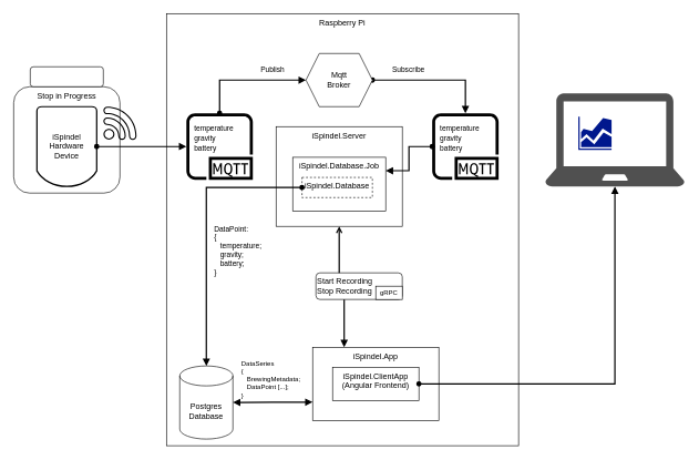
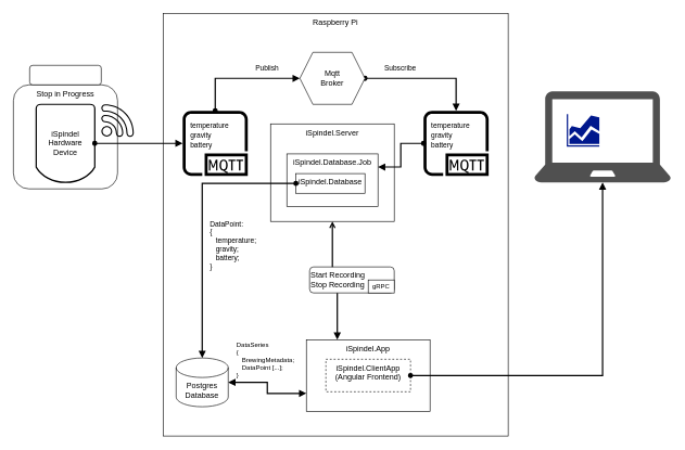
  <mxCell id="0" />
  <mxCell id="1" parent="0" />
  <mxCell id="2" value="Raspberry Pi" style="rounded=0;whiteSpace=wrap;html=1;verticalAlign=top;" vertex="1" parent="1"><mxGeometry x="250" y="20" width="530" height="650" as="geometry" /></mxCell>
- <mxCell id="3" value="Postgres&lt;br&gt;Database" style="shape=cylinder3;whiteSpace=wrap;html=1;boundedLbl=1;backgroundOutline=1;size=15;" vertex="1" parent="1"><mxGeometry x="270" y="550" width="80" height="110" as="geometry" /></mxCell>
+ <mxCell id="3" value="Postgres&lt;br&gt;Database" style="shape=cylinder3;whiteSpace=wrap;html=1;boundedLbl=1;backgroundOutline=1;size=15;" vertex="1" parent="1"><mxGeometry x="270" y="550" width="80" height="75" as="geometry" /></mxCell>
  <mxCell id="4" value="Subscribe" style="edgeStyle=orthogonalEdgeStyle;rounded=0;orthogonalLoop=1;jettySize=auto;html=1;exitX=1;exitY=0.5;exitDx=0;exitDy=0;startArrow=oval;startFill=1;endArrow=block;endFill=1;strokeWidth=2;align=left;" edge="1" parent="1" source="5" target="17"><mxGeometry x="-0.707" y="15" relative="1" as="geometry"><mxPoint as="offset" /></mxGeometry></mxCell>
  <mxCell id="5" value="Mqtt&lt;br&gt;Broker" style="shape=hexagon;perimeter=hexagonPerimeter2;whiteSpace=wrap;html=1;fixedSize=1;" vertex="1" parent="1"><mxGeometry x="460" y="80" width="100" height="80" as="geometry" /></mxCell>
  <mxCell id="6" value="Publish" style="edgeStyle=orthogonalEdgeStyle;rounded=0;orthogonalLoop=1;jettySize=auto;html=1;exitX=0.5;exitY=0;exitDx=0;exitDy=0;exitPerimeter=0;entryX=0;entryY=0.5;entryDx=0;entryDy=0;endArrow=block;endFill=1;strokeWidth=2;startArrow=oval;startFill=1;align=left;" edge="1" parent="1" source="14" target="5"><mxGeometry x="0.22" y="15" relative="1" as="geometry"><mxPoint as="offset" /></mxGeometry></mxCell>
  <mxCell id="7" value="" style="group" vertex="1" connectable="0" parent="1"><mxGeometry x="20" y="100" width="185" height="190" as="geometry" /></mxCell>
  <mxCell id="8" value="Stop in Progress" style="rounded=1;whiteSpace=wrap;html=1;verticalAlign=top;" vertex="1" parent="7"><mxGeometry y="30" width="160" height="160" as="geometry" /></mxCell>
  <mxCell id="9" value="" style="rounded=1;whiteSpace=wrap;html=1;" vertex="1" parent="7"><mxGeometry x="25" width="110" height="30" as="geometry" /></mxCell>
  <mxCell id="10" value="iSpindel&lt;br&gt;Hardware&lt;br&gt;Device" style="strokeWidth=2;html=1;shape=mxgraph.flowchart.delay;whiteSpace=wrap;rotation=0;direction=south;verticalAlign=middle;" vertex="1" parent="7"><mxGeometry x="35" y="60" width="90" height="120" as="geometry" /></mxCell>
  <mxCell id="11" value="" style="pointerEvents=1;shadow=0;dashed=0;html=1;strokeColor=none;aspect=fixed;labelPosition=center;verticalLabelPosition=bottom;verticalAlign=top;align=center;outlineConnect=0;shape=mxgraph.vvd.wi_fi;fillColor=#000000;" vertex="1" parent="7"><mxGeometry x="135" y="60" width="50" height="50" as="geometry" /></mxCell>
  <mxCell id="12" value="" style="edgeStyle=orthogonalEdgeStyle;rounded=0;orthogonalLoop=1;jettySize=auto;html=1;exitX=0.5;exitY=0;exitDx=0;exitDy=0;exitPerimeter=0;endArrow=block;endFill=1;strokeWidth=2;startArrow=oval;startFill=1;align=left;" edge="1" parent="1" source="10" target="14"><mxGeometry x="0.178" y="-10" relative="1" as="geometry"><mxPoint x="125" y="200" as="sourcePoint" /><mxPoint x="344" y="135" as="targetPoint" /><mxPoint as="offset" /></mxGeometry></mxCell>
  <mxCell id="13" value="" style="group" vertex="1" connectable="0" parent="1"><mxGeometry x="280" y="170" width="100" height="100" as="geometry" /></mxCell>
  <mxCell id="14" value="" style="outlineConnect=0;fontColor=#232F3E;gradientColor=none;strokeColor=none;dashed=0;verticalLabelPosition=bottom;verticalAlign=top;align=center;html=1;fontSize=12;fontStyle=0;aspect=fixed;pointerEvents=1;shape=mxgraph.aws4.mqtt_protocol;fillColor=#000000;" vertex="1" parent="13"><mxGeometry width="100" height="100" as="geometry" /></mxCell>
  <mxCell id="15" value="&lt;span style=&quot;color: rgb(0, 0, 0); font-family: helvetica; font-size: 11px; font-style: normal; font-weight: 400; letter-spacing: normal; text-align: left; text-indent: 0px; text-transform: none; word-spacing: 0px; background-color: rgb(255, 255, 255); display: inline; float: none;&quot;&gt;temperature&lt;/span&gt;&lt;br style=&quot;color: rgb(0, 0, 0); font-family: helvetica; font-size: 11px; font-style: normal; font-weight: 400; letter-spacing: normal; text-align: left; text-indent: 0px; text-transform: none; word-spacing: 0px;&quot;&gt;&lt;span style=&quot;color: rgb(0, 0, 0); font-family: helvetica; font-size: 11px; font-style: normal; font-weight: 400; letter-spacing: normal; text-align: left; text-indent: 0px; text-transform: none; word-spacing: 0px; background-color: rgb(255, 255, 255); display: inline; float: none;&quot;&gt;gravity&lt;/span&gt;&lt;br style=&quot;color: rgb(0, 0, 0); font-family: helvetica; font-size: 11px; font-style: normal; font-weight: 400; letter-spacing: normal; text-align: left; text-indent: 0px; text-transform: none; word-spacing: 0px;&quot;&gt;&lt;span style=&quot;color: rgb(0, 0, 0); font-family: helvetica; font-size: 11px; font-style: normal; font-weight: 400; letter-spacing: normal; text-align: left; text-indent: 0px; text-transform: none; word-spacing: 0px; background-color: rgb(255, 255, 255); display: inline; float: none;&quot;&gt;battery&lt;/span&gt;" style="text;whiteSpace=wrap;html=1;" vertex="1" parent="13"><mxGeometry x="10" y="9" width="80" height="60" as="geometry" /></mxCell>
  <mxCell id="16" value="" style="group" vertex="1" connectable="0" parent="1"><mxGeometry x="650" y="170" width="100" height="100" as="geometry" /></mxCell>
  <mxCell id="17" value="" style="outlineConnect=0;fontColor=#232F3E;gradientColor=none;strokeColor=none;dashed=0;verticalLabelPosition=bottom;verticalAlign=top;align=center;html=1;fontSize=12;fontStyle=0;aspect=fixed;pointerEvents=1;shape=mxgraph.aws4.mqtt_protocol;fillColor=#000000;" vertex="1" parent="16"><mxGeometry width="100" height="100" as="geometry" /></mxCell>
  <mxCell id="18" value="&lt;span style=&quot;color: rgb(0, 0, 0); font-family: helvetica; font-size: 11px; font-style: normal; font-weight: 400; letter-spacing: normal; text-align: left; text-indent: 0px; text-transform: none; word-spacing: 0px; background-color: rgb(255, 255, 255); display: inline; float: none;&quot;&gt;temperature&lt;/span&gt;&lt;br style=&quot;color: rgb(0, 0, 0); font-family: helvetica; font-size: 11px; font-style: normal; font-weight: 400; letter-spacing: normal; text-align: left; text-indent: 0px; text-transform: none; word-spacing: 0px;&quot;&gt;&lt;span style=&quot;color: rgb(0, 0, 0); font-family: helvetica; font-size: 11px; font-style: normal; font-weight: 400; letter-spacing: normal; text-align: left; text-indent: 0px; text-transform: none; word-spacing: 0px; background-color: rgb(255, 255, 255); display: inline; float: none;&quot;&gt;gravity&lt;/span&gt;&lt;br style=&quot;color: rgb(0, 0, 0); font-family: helvetica; font-size: 11px; font-style: normal; font-weight: 400; letter-spacing: normal; text-align: left; text-indent: 0px; text-transform: none; word-spacing: 0px;&quot;&gt;&lt;span style=&quot;color: rgb(0, 0, 0); font-family: helvetica; font-size: 11px; font-style: normal; font-weight: 400; letter-spacing: normal; text-align: left; text-indent: 0px; text-transform: none; word-spacing: 0px; background-color: rgb(255, 255, 255); display: inline; float: none;&quot;&gt;battery&lt;/span&gt;" style="text;whiteSpace=wrap;html=1;" vertex="1" parent="16"><mxGeometry x="10" y="9" width="80" height="60" as="geometry" /></mxCell>
  <mxCell id="19" style="edgeStyle=orthogonalEdgeStyle;rounded=0;orthogonalLoop=1;jettySize=auto;html=1;exitX=0.25;exitY=0;exitDx=0;exitDy=0;entryX=0.5;entryY=1;entryDx=0;entryDy=0;startArrow=block;startFill=1;endArrow=open;endFill=1;strokeWidth=2;align=left;" edge="1" parent="1" source="27" target="21"><mxGeometry relative="1" as="geometry"><Array as="points"><mxPoint x="518" y="430" /><mxPoint x="510" y="430" /></Array></mxGeometry></mxCell>
  <mxCell id="20" value="" style="group" vertex="1" connectable="0" parent="1"><mxGeometry x="415" y="190" width="190" height="150" as="geometry" /></mxCell>
  <mxCell id="21" value="iSpindel.Server" style="rounded=0;whiteSpace=wrap;html=1;verticalAlign=top;" vertex="1" parent="20"><mxGeometry width="190" height="150" as="geometry" /></mxCell>
  <mxCell id="22" value="" style="group" vertex="1" connectable="0" parent="20"><mxGeometry x="25" y="46.154" width="140" height="80.769" as="geometry" /></mxCell>
  <mxCell id="23" value="iSpindel.Database.Job" style="rounded=0;whiteSpace=wrap;html=1;verticalAlign=top;" vertex="1" parent="22"><mxGeometry width="140" height="80.769" as="geometry" /></mxCell>
- <mxCell id="24" value="iSpindel.Database" style="rounded=0;whiteSpace=wrap;html=1;verticalAlign=top;dashed=1;" vertex="1" parent="22"><mxGeometry x="14" y="30.288" width="106" height="30.288" as="geometry" /></mxCell>
+ <mxCell id="24" value="iSpindel.Database" style="rounded=0;whiteSpace=wrap;html=1;verticalAlign=top;" vertex="1" parent="22"><mxGeometry x="14" y="30.288" width="106" height="30.288" as="geometry" /></mxCell>
  <mxCell id="25" value="&lt;br&gt;DataPoint:&lt;br&gt;{ &lt;br&gt;&amp;nbsp; &amp;nbsp;temperature;&lt;br&gt;&amp;nbsp; &amp;nbsp;gravity;&lt;br&gt;&amp;nbsp; &amp;nbsp;battery;&amp;nbsp;&lt;br&gt;}" style="edgeStyle=orthogonalEdgeStyle;rounded=0;orthogonalLoop=1;jettySize=auto;html=1;exitX=0;exitY=0.5;exitDx=0;exitDy=0;entryX=0.5;entryY=0;entryDx=0;entryDy=0;entryPerimeter=0;startArrow=oval;startFill=1;endArrow=block;endFill=1;strokeWidth=2;align=left;" edge="1" parent="1" source="24" target="3"><mxGeometry x="0.127" y="10" relative="1" as="geometry"><Array as="points"><mxPoint x="310" y="282" /></Array><mxPoint as="offset" /></mxGeometry></mxCell>
  <mxCell id="26" value="" style="group" vertex="1" connectable="0" parent="1"><mxGeometry x="470" y="522" width="190" height="110" as="geometry" /></mxCell>
  <mxCell id="27" value="iSpindel.App" style="rounded=0;whiteSpace=wrap;html=1;verticalAlign=top;" vertex="1" parent="26"><mxGeometry width="190" height="110" as="geometry" /></mxCell>
- <mxCell id="28" value="iSpindel.ClientApp&lt;br&gt;(Angular Frontend)" style="rounded=0;whiteSpace=wrap;html=1;verticalAlign=top;" vertex="1" parent="26"><mxGeometry x="30" y="30" width="130" height="50" as="geometry" /></mxCell>
+ <mxCell id="28" value="iSpindel.ClientApp&lt;br&gt;(Angular Frontend)" style="rounded=0;whiteSpace=wrap;html=1;verticalAlign=top;dashed=1;" vertex="1" parent="26"><mxGeometry x="30" y="30" width="130" height="50" as="geometry" /></mxCell>
  <mxCell id="29" style="edgeStyle=orthogonalEdgeStyle;rounded=0;orthogonalLoop=1;jettySize=auto;html=1;exitX=1;exitY=0.5;exitDx=0;exitDy=0;startArrow=oval;startFill=1;endArrow=block;endFill=1;strokeWidth=2;fontSize=10;align=left;" edge="1" parent="1" source="28" target="31"><mxGeometry relative="1" as="geometry" /></mxCell>
  <mxCell id="30" value="" style="group" vertex="1" connectable="0" parent="1"><mxGeometry x="820" y="140" width="210" height="140" as="geometry" /></mxCell>
  <mxCell id="31" value="" style="pointerEvents=1;shadow=0;dashed=0;html=1;strokeColor=none;fillColor=#505050;labelPosition=center;verticalLabelPosition=bottom;verticalAlign=top;outlineConnect=0;align=center;shape=mxgraph.office.devices.laptop;fontSize=10;" vertex="1" parent="30"><mxGeometry width="210" height="140" as="geometry" /></mxCell>
  <mxCell id="32" value="" style="aspect=fixed;pointerEvents=1;shadow=0;dashed=0;html=1;strokeColor=none;labelPosition=center;verticalLabelPosition=bottom;verticalAlign=top;align=center;fillColor=#00188D;shape=mxgraph.mscae.general.graph;fontSize=10;" vertex="1" parent="30"><mxGeometry x="50" y="35" width="50" height="50" as="geometry" /></mxCell>
  <mxCell id="33" value="DataSeries &lt;br&gt;{&lt;br&gt;&amp;nbsp; &amp;nbsp;BrewingMetadata;&lt;br&gt;&amp;nbsp; &amp;nbsp;DataPoint [...];&lt;br&gt;}" style="edgeStyle=orthogonalEdgeStyle;rounded=0;orthogonalLoop=1;jettySize=auto;html=1;exitX=0;exitY=0.75;exitDx=0;exitDy=0;entryX=1;entryY=0.5;entryDx=0;entryDy=0;entryPerimeter=0;startArrow=block;startFill=1;endArrow=block;endFill=1;strokeWidth=2;fontSize=10;align=left;" edge="1" parent="1" source="27" target="3"><mxGeometry x="0.834" y="-35" relative="1" as="geometry"><mxPoint as="offset" /></mxGeometry></mxCell>
  <mxCell id="34" value="" style="group" vertex="1" connectable="0" parent="1"><mxGeometry x="475" y="410" width="130" height="40" as="geometry" /></mxCell>
  <mxCell id="35" value="" style="rounded=1;whiteSpace=wrap;html=1;" vertex="1" parent="34"><mxGeometry width="130" height="40" as="geometry" /></mxCell>
  <mxCell id="36" value="gRPC" style="rounded=0;whiteSpace=wrap;html=1;fontSize=10;" vertex="1" parent="34"><mxGeometry x="90" y="20" width="40" height="20" as="geometry" /></mxCell>
  <mxCell id="37" value="Start Recording&lt;br&gt;Stop Recording" style="text;html=1;strokeColor=none;fillColor=none;align=left;verticalAlign=middle;whiteSpace=wrap;rounded=0;" vertex="1" parent="34"><mxGeometry width="116" height="40" as="geometry" /></mxCell>
  <mxCell id="38" style="edgeStyle=orthogonalEdgeStyle;rounded=0;orthogonalLoop=1;jettySize=auto;html=1;entryX=1;entryY=0.25;entryDx=0;entryDy=0;startArrow=oval;startFill=1;endArrow=block;endFill=1;strokeWidth=2;fontSize=10;align=left;" edge="1" parent="1" source="17" target="23"><mxGeometry relative="1" as="geometry" /></mxCell>
